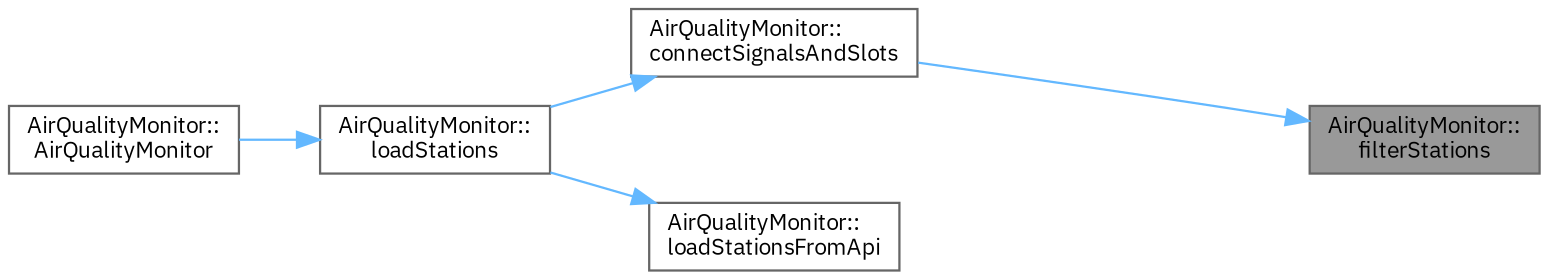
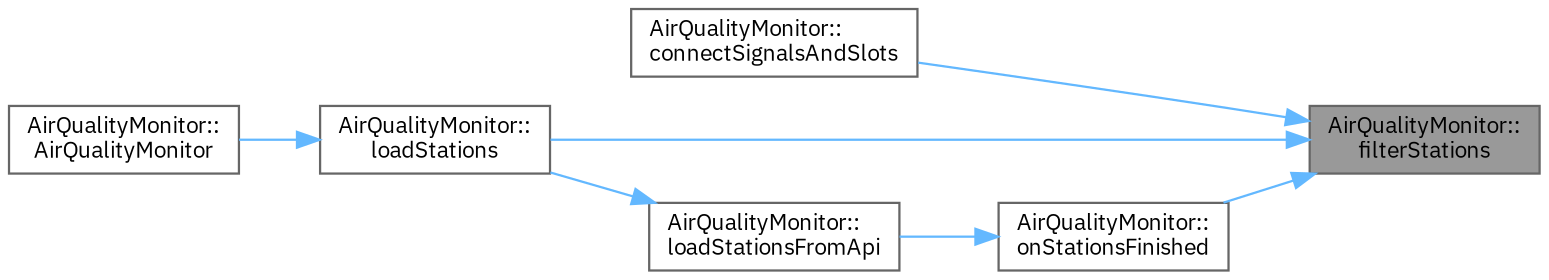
  digraph {
    fontname="IBM Plex Sans"
    rankdir=RL
    node [color=grey40 fillcolor=white fontname="IBM Plex Sans" fontsize=10 shape=box style=filled]
    edge [color=steelblue1 dir=back fontname="IBM Plex Sans" fontsize=10 labelfontname=Helvetica labelfontsize=10 style=solid]
    n1 [color=gray40 fillcolor=grey60 fontcolor=black height=0.2 label="AirQualityMonitor::\lfilterStations" width=0.4]
    n2 [height=0.2 label="AirQualityMonitor::\lconnectSignalsAndSlots" width=0.4]
    n3 [height=0.2 label="AirQualityMonitor::\lloadStations" width=0.4]
+   n4 [height=0.2 label="AirQualityMonitor::\lonStationsFinished" width=0.4]
    n5 [height=0.2 label="AirQualityMonitor::\lAirQualityMonitor" width=0.4]
    n6 [height=0.2 label="AirQualityMonitor::\lloadStationsFromApi" width=0.4]
    n1 -> n2
-   n2 -> n3
+   n1 -> n3
+   n1 -> n4
    n3 -> n5
+   n4 -> n6
    n6 -> n3
  }
